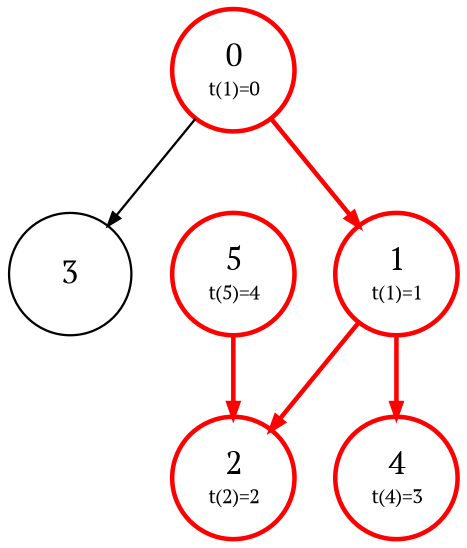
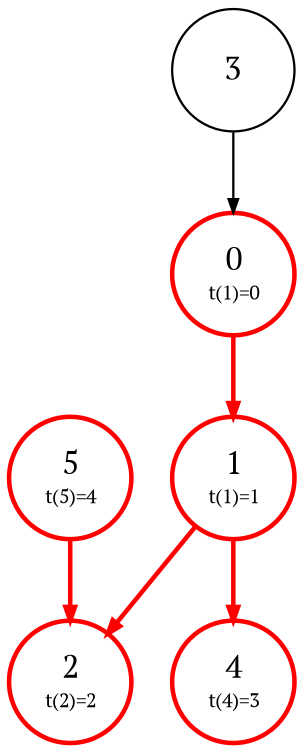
  digraph {
    bgcolor=white
    color=black
    fontcolor=black
    fontname="PT Serif"
    normalize=true
    scale=1.2
    splines=line
    node [color=red fixedsize=true fontname="PT Serif" shape=circle style=bold]
    edge [arrowsize=0.6 color=red fontname="PT Serif" fontsize=9 style=bold]
    n1 [color="#bbb" fontcolor="#bbb" label=<             <table border="0" cellpadding="1" cellspacing="0">                 <tr>                     <td>3</td>                 </tr>             </table>         > width=0.75 style=""]
    n2 [label=<             <table border="0" cellpadding="1" cellspacing="0">                 <tr>                     <td>0</td>                 </tr>                 <tr>                     <td><font point-size="9">t(1)=0</font></td>                 </tr>             </table>         > width=0.75]
    n3 [label=<             <table border="0" cellpadding="1" cellspacing="0">                 <tr>                     <td>1</td>                 </tr>                 <tr>                     <td><font point-size="9">t(1)=1</font></td>                 </tr>             </table>         > width=0.75]
    n4 [label=<             <table border="0" cellpadding="1" cellspacing="0">                 <tr>                     <td>2</td>                 </tr>                 <tr>                     <td><font point-size="9">t(2)=2</font></td>                 </tr>             </table>         > width=0.75]
    n5 [label=<             <table border="0" cellpadding="1" cellspacing="0">                 <tr>                     <td>4</td>                 </tr>                 <tr>                     <td><font point-size="9">t(4)=3</font></td>                 </tr>             </table>         > width=0.75]
    n6 [label=<             <table border="0" cellpadding="1" cellspacing="0">                 <tr>                     <td>5</td>                 </tr>                 <tr>                     <td><font point-size="9">t(5)=4</font></td>                 </tr>             </table>         > width=0.75]
-   n2 -> n1 [color="#bbb" style=""]
+   n1 -> n2 [color="#bbb" style=""]
    n2 -> n3
    n3 -> n4
    n3 -> n5
    n6 -> n4
  }
